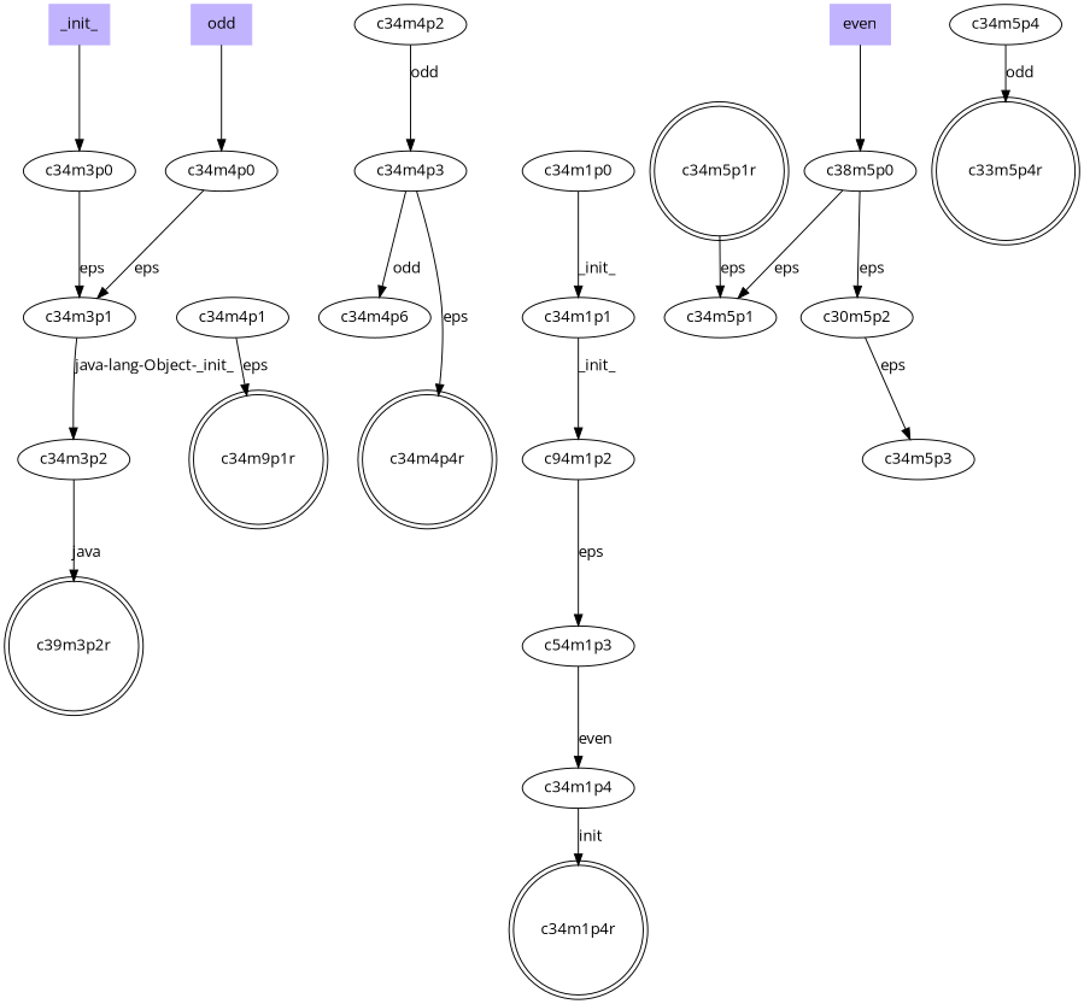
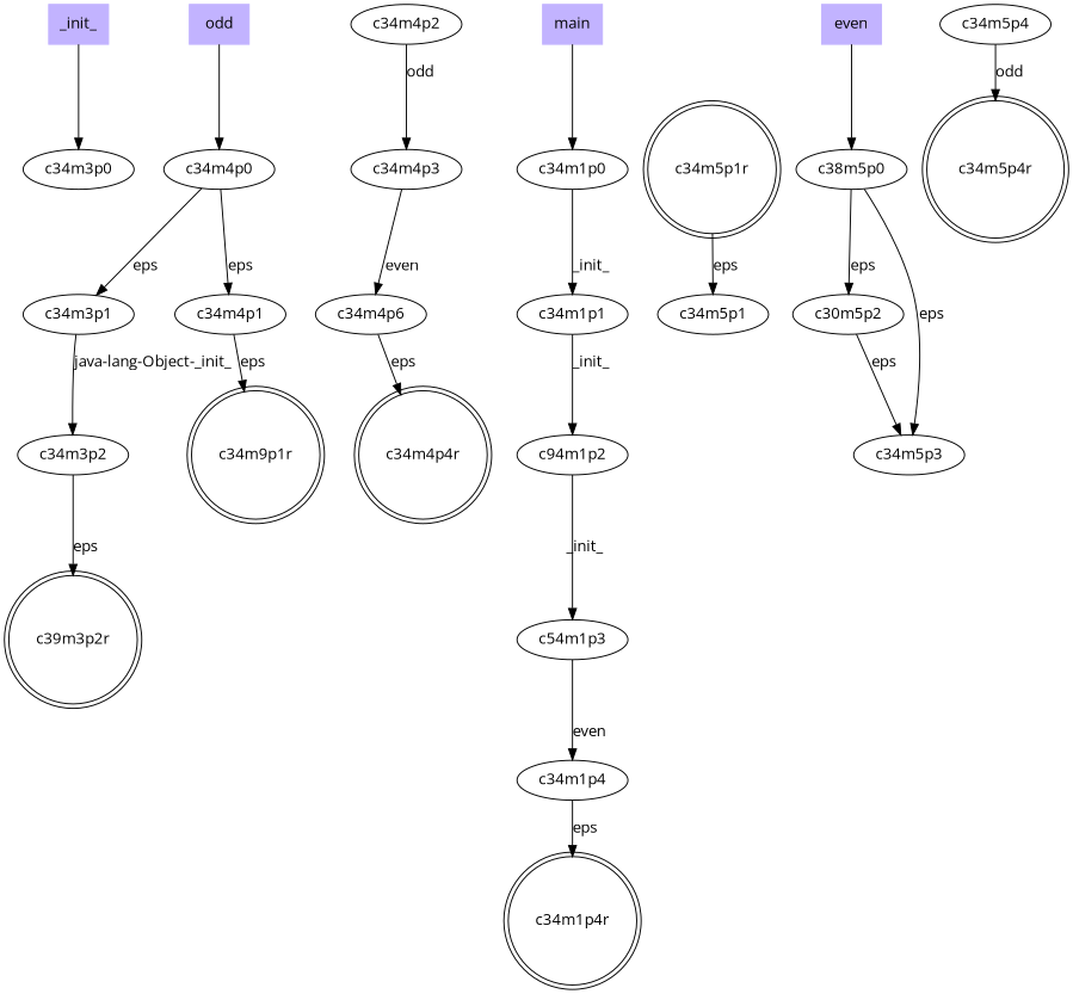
  digraph {
    fontname="Open Sans"
    shape=circle
    node [fontname="Open Sans"]
    edge [fontname="Open Sans"]
    c34m4p0
    c34m4p1
    c34m3p1
    n4 [label=c34m9p1r shape=doublecircle]
    c34m4p2
    c34m4p3
    n7 [label=c34m4p6]
    c34m4p4r [shape=doublecircle]
    c34m3p0
    c34m3p2
    n11 [label=c39m3p2r shape=doublecircle]
    c34m1p0
    c34m1p1
    n14 [label=c94m1p2]
    n15 [label=c54m1p3]
    c34m1p4
    c34m1p4r [shape=doublecircle]
    n18 [label=c38m5p0]
    c34m5p1
    n20 [label=c30m5p2]
    c34m5p3
    c34m5p1r [shape=doublecircle]
-   c34m5p4r [shape=doublecircle label=c33m5p4r]
+   c34m5p4r [shape=doublecircle]
    c34m5p4
    _init_ [color=".7 .3 1.0" shape=box style=filled]
    even [color=".7 .3 1.0" shape=box style=filled]
+   main [color=".7 .3 1.0" shape=box style=filled]
    odd [color=".7 .3 1.0" shape=box style=filled]
+   c34m4p0 -> c34m4p1 [label=eps]
    c34m4p0 -> c34m3p1 [label=eps]
    c34m4p1 -> n4 [label=eps]
    c34m3p1 -> c34m3p2 [label="java-lang-Object-_init_"]
    c34m4p2 -> c34m4p3 [label=odd]
-   c34m4p3 -> n7 [label=odd]
-   c34m4p3 -> c34m4p4r [label=eps]
-   c34m3p0 -> c34m3p1 [label=eps]
-   c34m3p2 -> n11 [label=java]
+   c34m4p3 -> n7 [label=even]
+   n7 -> c34m4p4r [label=eps]
+   c34m3p2 -> n11 [label=eps]
    c34m1p0 -> c34m1p1 [label=_init_]
    c34m1p1 -> n14 [label=_init_]
-   n14 -> n15 [label=eps]
+   n14 -> n15 [label=_init_]
    n15 -> c34m1p4 [label=even]
-   c34m1p4 -> c34m1p4r [label=init]
-   n18 -> c34m5p1 [label=eps]
+   c34m1p4 -> c34m1p4r [label=eps]
+   n18 -> c34m5p3 [label=eps]
    n18 -> n20 [label=eps]
    n20 -> c34m5p3 [label=eps]
    c34m5p1r -> c34m5p1 [label=eps]
    c34m5p4 -> c34m5p4r [label=odd]
    _init_ -> c34m3p0
    even -> n18
+   main -> c34m1p0
    odd -> c34m4p0
  }
